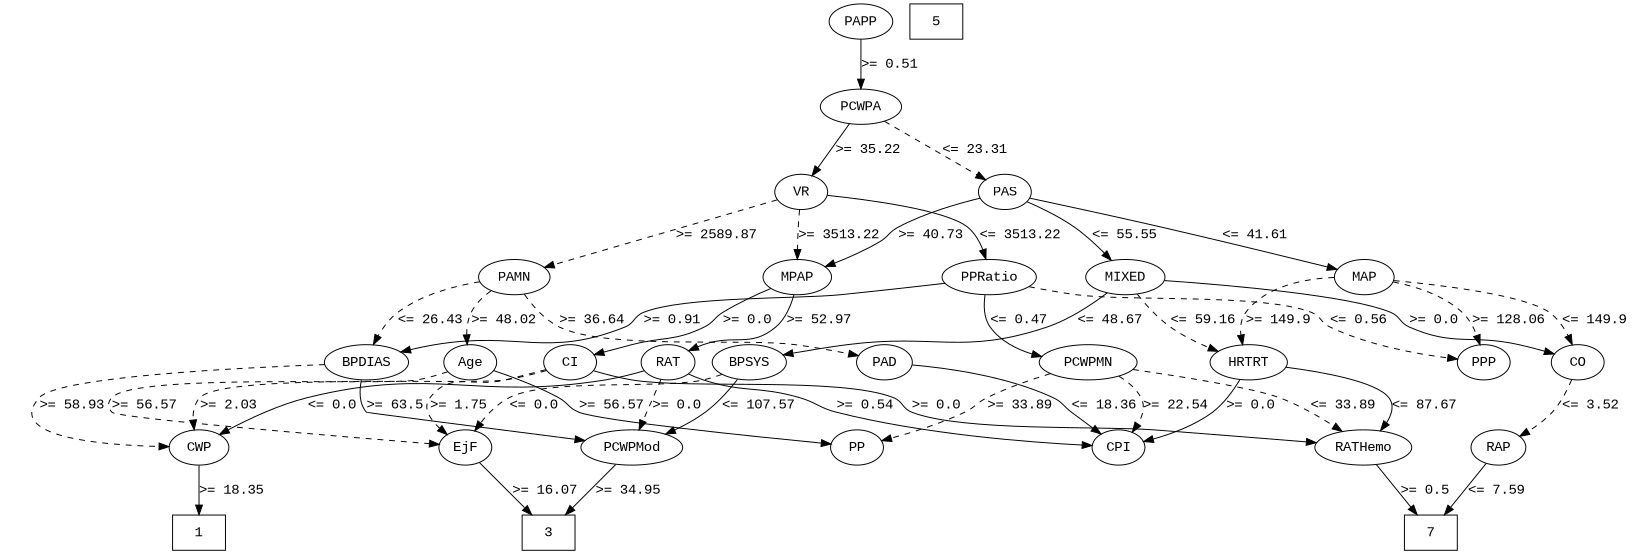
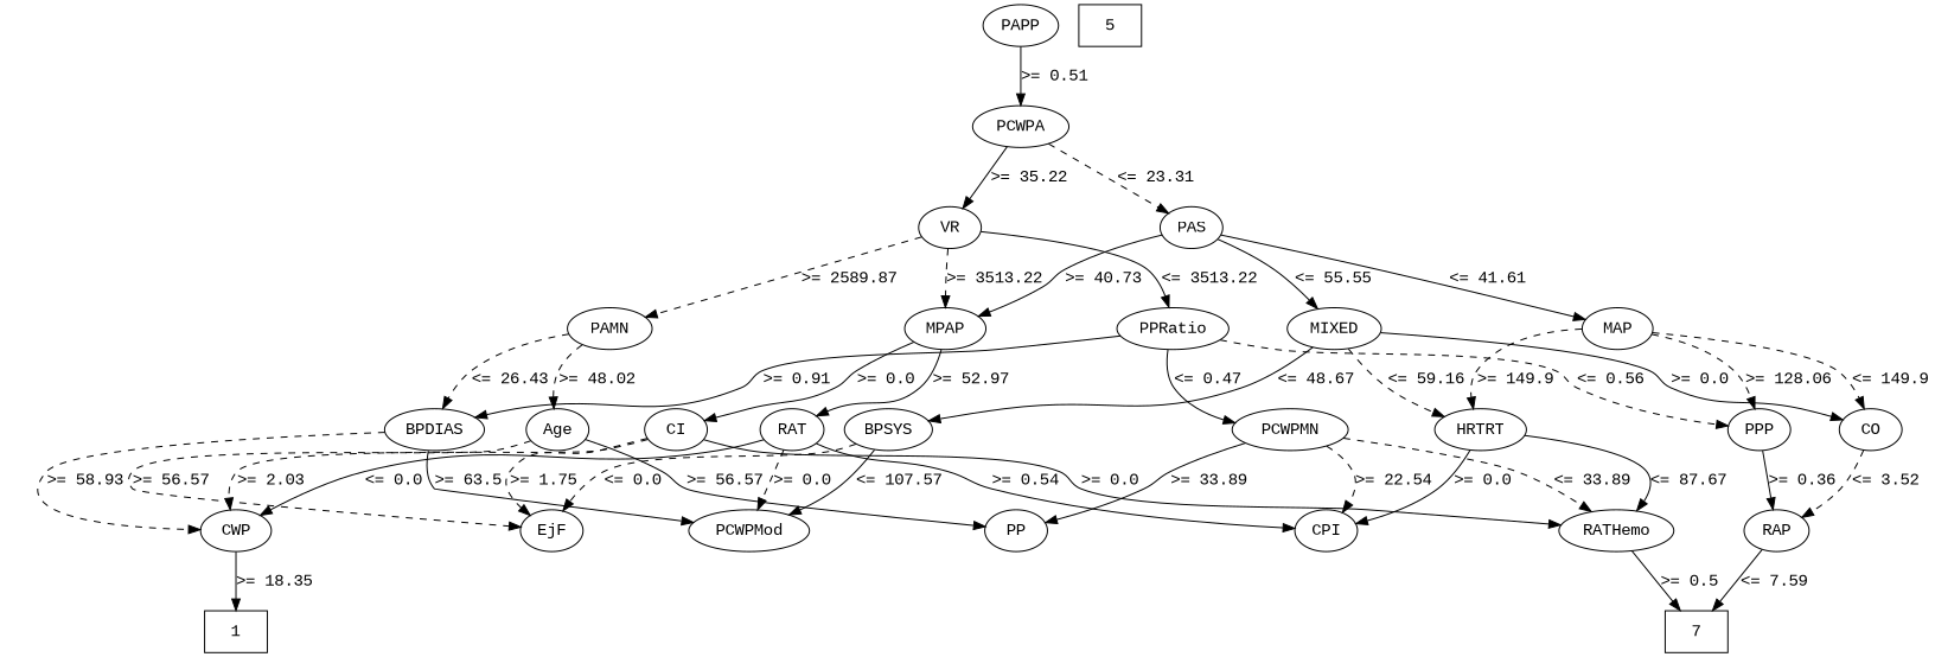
  strict digraph {
    fontname="Liberation Mono"
    node [fontname="Liberation Mono"]
    edge [fontname="Liberation Mono" op=">=" param=0.0 style=solid]
    1 [height=0.5 shape=box width=0.75]
-   3 [height=0.5 shape=box width=0.75]
    n3 [height=0.5 label=7 shape=box width=0.75]
    5 [height=0.5 shape=box width=0.75]
    RAP [height=0.5 width=0.77778]
    PAS [height=0.5 width=0.75]
    MIXED [height=0.5 width=1.125]
    MAP [height=0.5 width=0.84854]
    MPAP [height=0.5 width=0.97491]
    CO [height=0.5 width=0.75]
    BPSYS [height=0.5 width=1.0471]
    HRTRT [height=0.5 width=1.1013]
    PPP [height=0.5 width=0.75]
    CI [height=0.5 width=0.75]
    RAT [height=0.5 width=0.76389]
    PCWPMod [height=0.5 width=1.4444]
    EjF [height=0.5 width=0.75]
    CPI [height=0.5 width=0.75]
    RATHemo [height=0.5 width=1.375]
    CWP [height=0.5 width=0.84854]
-   PAD [height=0.5 width=0.79437]
    PAMN [height=0.5 width=1.0139]
    BPDIAS [height=0.5 width=1.1735]
    Age [height=0.5 width=0.75]
    PP [height=0.5 width=0.75]
    PCWPA [height=0.5 width=1.1555]
    VR [height=0.5 width=0.75]
    PPRatio [height=0.5 width=1.1013]
    PCWPMN [height=0.5 width=1.3902]
    PAPP [height=0.5 width=0.88889]
    RAP -> n3 [label="<= 7.59" op="<=" param=7.59]
    PAS -> MIXED [label="<= 55.55" op="<=" param=55.55]
    PAS -> MAP [label="<= 41.61" op="<=" param=41.61]
    PAS -> MPAP [label=">= 40.73" param=40.73]
    MIXED -> CO [label=">= 0.0"]
    MIXED -> BPSYS [label="<= 48.67" op="<=" param=48.67]
    MIXED -> HRTRT [label="<= 59.16" op="<=" param=59.16 style=dashed]
    MAP -> CO [label="<= 149.9" op="<=" param=149.9 style=dashed]
    MAP -> HRTRT [label=">= 149.9" param=149.9 style=dashed]
    MAP -> PPP [label=">= 128.06" param=128.06 style=dashed]
    MPAP -> CI [label=">= 0.0"]
    MPAP -> RAT [label=">= 52.97" param=52.97]
    CO -> RAP [label="<= 3.52" op="<=" param=3.52 style=dashed]
    BPSYS -> PCWPMod [label="<= 107.57" op="<=" param=107.57]
    BPSYS -> EjF [label="<= 0.0" op="<=" style=dashed]
    HRTRT -> CPI [label=">= 0.0"]
    HRTRT -> RATHemo [label="<= 87.67" op="<=" param=87.67]
+   PPP -> RAP [label=">= 0.36" param=0.36]
    CI -> EjF [label=">= 1.75" param=1.75 style=dashed]
    CI -> RATHemo [label=">= 0.0"]
    CI -> CWP [label=">= 2.03" param=2.03 style=dashed]
    RAT -> PCWPMod [label=">= 0.0" style=dashed]
    RAT -> CPI [label=">= 0.54" param=0.54]
    RAT -> CWP [label="<= 0.0" op="<="]
-   PCWPMod -> 3 [label=">= 34.95" param=34.95]
-   EjF -> 3 [label=">= 16.07" param=16.07]
    RATHemo -> n3 [label=">= 0.5" param=0.5]
    CWP -> 1 [label=">= 18.35" param=18.35]
-   PAD -> CPI [label="<= 18.36" op="<=" param=18.36]
-   PAMN -> PAD [label=">= 36.64" param=36.64 style=dashed]
    PAMN -> BPDIAS [label="<= 26.43" op="<=" param=26.43 style=dashed]
    PAMN -> Age [label=">= 48.02" param=48.02 style=dashed]
    BPDIAS -> PCWPMod [label=">= 63.5" param=63.5]
    BPDIAS -> CWP [label=">= 58.93" param=58.93 style=dashed]
    Age -> EjF [label=">= 56.57" param=56.57 style=dashed]
    Age -> PP [label=">= 56.57" param=56.57]
    PCWPA -> PAS [label="<= 23.31" op="<=" param=23.31 style=dashed]
    PCWPA -> VR [label=">= 35.22" param=35.22]
    VR -> MPAP [label=">= 3513.22" param=3513.22 style=dashed]
    VR -> PAMN [label=">= 2589.87" param=2589.87 style=dashed]
    VR -> PPRatio [label="<= 3513.22" op="<=" param=3513.22]
    PPRatio -> PPP [label="<= 0.56" op="<=" param=0.56 style=dashed]
    PPRatio -> BPDIAS [label=">= 0.91" param=0.91]
    PPRatio -> PCWPMN [label="<= 0.47" op="<=" param=0.47]
    PCWPMN -> CPI [label=">= 22.54" param=22.54 style=dashed]
    PCWPMN -> RATHemo [label="<= 33.89" op="<=" param=33.89 style=dashed]
-   PCWPMN -> PP [label=">= 33.89" param=33.89 style=dashed]
+   PCWPMN -> PP [label=">= 33.89" param=33.89]
    PAPP -> PCWPA [label=">= 0.51" param=0.51]
  }
